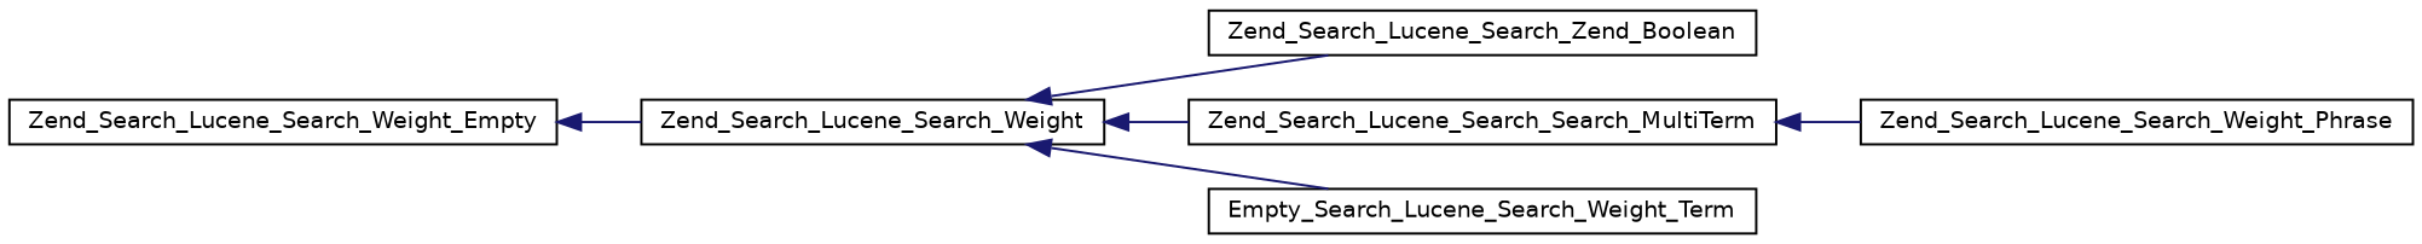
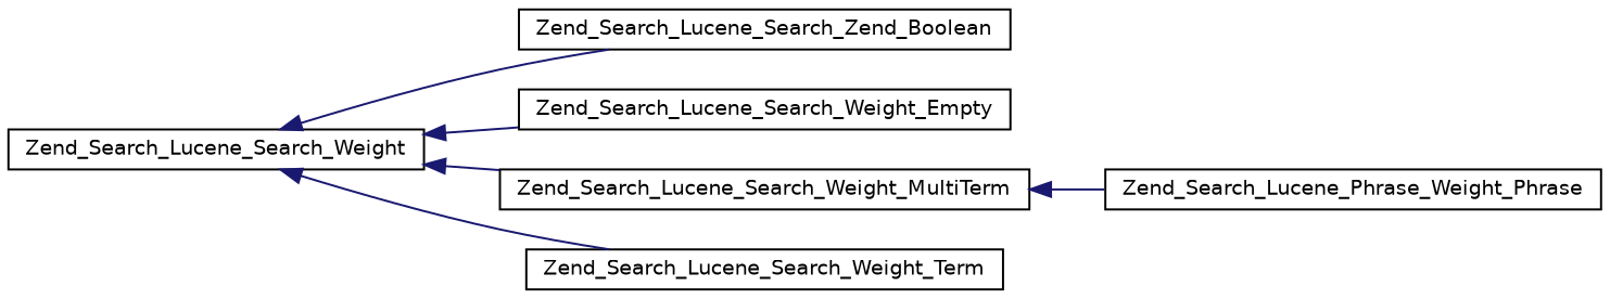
  digraph {
    rankdir=LR
    node [color=black fillcolor=white fontname=Helvetica fontsize=10 shape=record style=filled]
    edge [color=midnightblue dir=back fontname=Helvetica fontsize=10 labelfontname=Helvetica labelfontsize=10 style=solid]
    n1 [height=0.2 label=Zend_Search_Lucene_Search_Weight width=0.4]
    n2 [height=0.2 label=Zend_Search_Lucene_Search_Zend_Boolean width=0.4]
    n3 [height=0.2 label=Zend_Search_Lucene_Search_Weight_Empty width=0.4]
-   n4 [height=0.2 label=Zend_Search_Lucene_Search_Search_MultiTerm width=0.4]
-   n5 [height=0.2 label=Empty_Search_Lucene_Search_Weight_Term width=0.4]
-   n6 [height=0.2 label=Zend_Search_Lucene_Search_Weight_Phrase width=0.4]
+   n4 [height=0.2 label=Zend_Search_Lucene_Search_Weight_MultiTerm width=0.4]
+   n5 [height=0.2 label=Zend_Search_Lucene_Search_Weight_Term width=0.4]
+   n6 [height=0.2 label=Zend_Search_Lucene_Phrase_Weight_Phrase width=0.4]
    n1 -> n2
-   n3 -> n1
+   n1 -> n3
    n1 -> n4
    n1 -> n5
    n4 -> n6
  }
